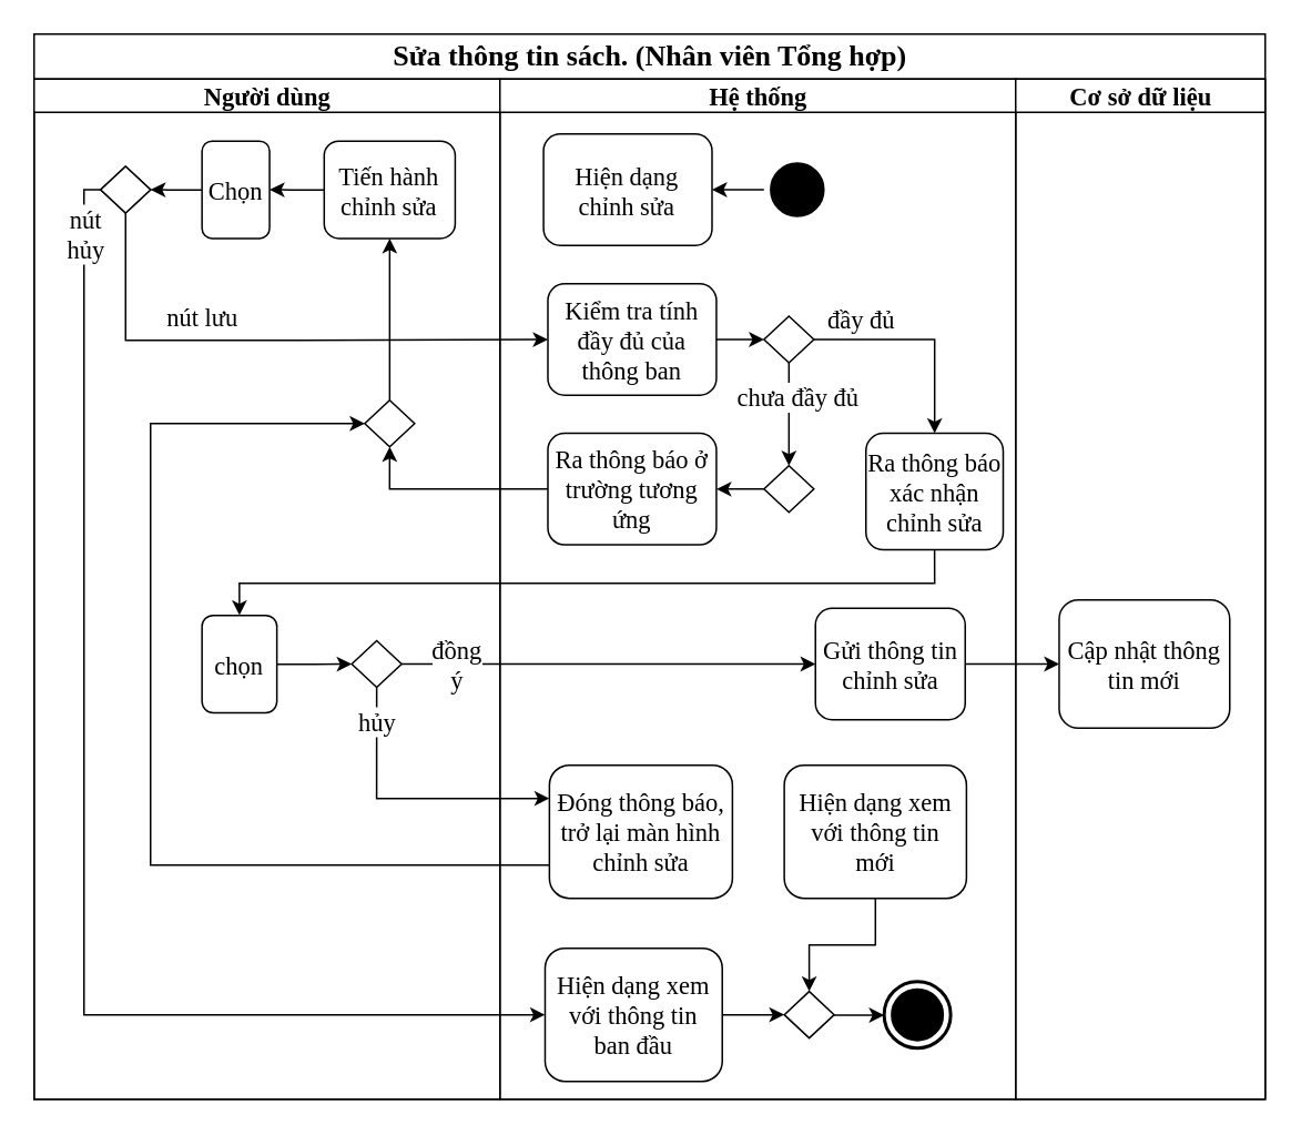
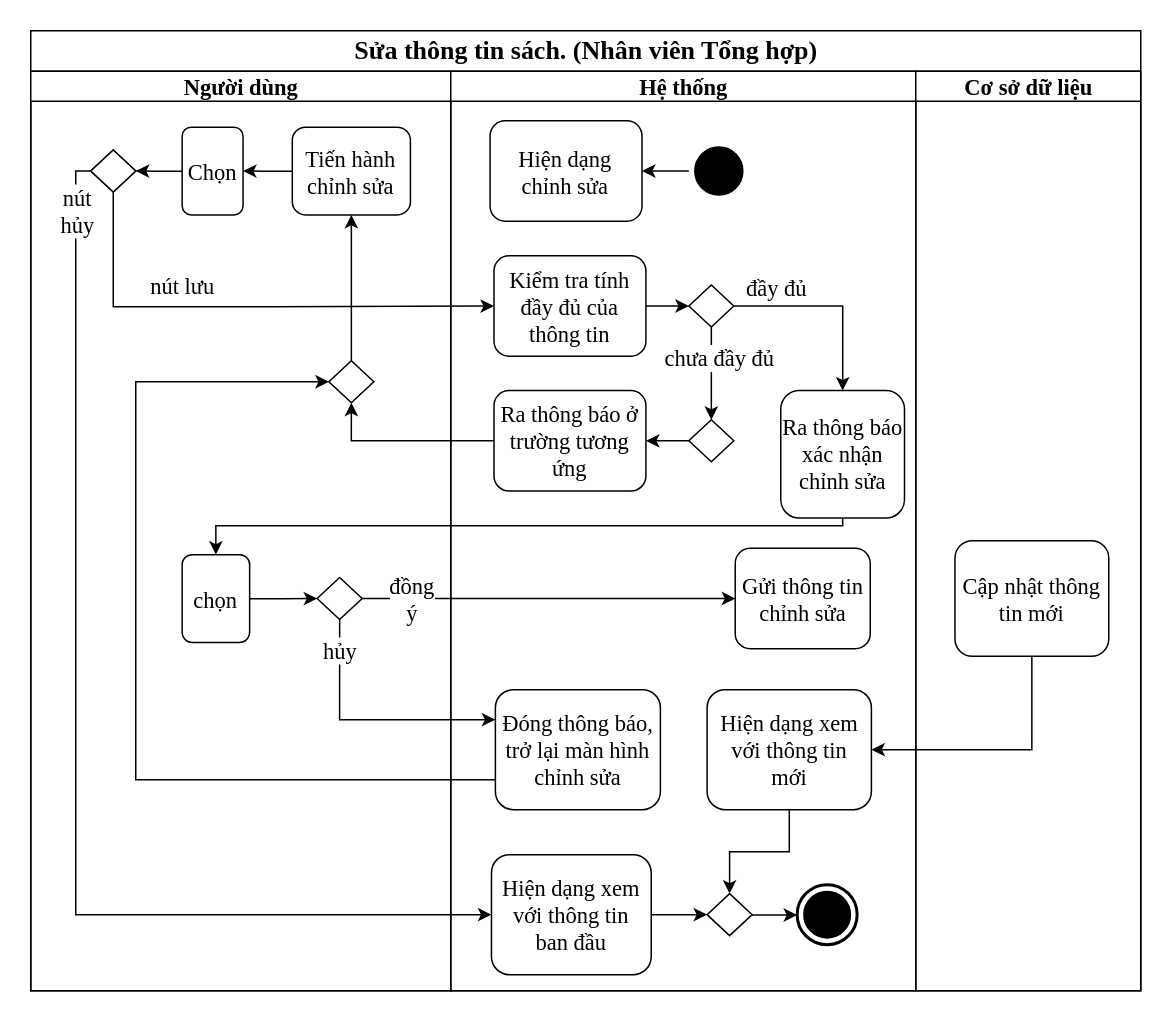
  <mxCell id="0" />
  <mxCell id="1" parent="0" />
  <mxCell id="2" value="&lt;span style=&quot;font-size: 13pt ; line-height: 107% ; font-family: &amp;#34;times new roman&amp;#34; , serif&quot;&gt;Sửa thông tin sách. (Nhân viên Tổng hợp)&lt;/span&gt;" style="swimlane;html=1;childLayout=stackLayout;resizeParent=1;resizeParentMax=0;startSize=27;rounded=0;glass=0;fontSize=15;fontFamily=Times New Roman;" parent="1" vertex="1"><mxGeometry x="20" y="20" width="740" height="640" as="geometry" /></mxCell>
  <mxCell id="3" value="Người dùng" style="swimlane;html=1;startSize=20;fontSize=15;fontFamily=Times New Roman;" parent="2" vertex="1"><mxGeometry y="27" width="280" height="613" as="geometry"><mxRectangle y="20" width="30" height="460" as="alternateBounds" /></mxGeometry></mxCell>
  <mxCell id="4" value="" style="shape=rhombus;html=1;verticalLabelPosition=bottom;verticalAlignment=top;rounded=0;glass=0;strokeColor=#000000;fontFamily=Times New Roman;fontSize=15;" parent="3" vertex="1"><mxGeometry x="40" y="52.5" width="30" height="28" as="geometry" /></mxCell>
  <mxCell id="5" style="edgeStyle=orthogonalEdgeStyle;rounded=0;orthogonalLoop=1;jettySize=auto;html=1;entryX=1;entryY=0.5;entryDx=0;entryDy=0;" parent="3" source="8" target="7" edge="1"><mxGeometry relative="1" as="geometry" /></mxCell>
  <mxCell id="6" style="edgeStyle=orthogonalEdgeStyle;rounded=0;orthogonalLoop=1;jettySize=auto;html=1;entryX=1;entryY=0.5;entryDx=0;entryDy=0;" parent="3" source="7" target="4" edge="1"><mxGeometry relative="1" as="geometry" /></mxCell>
  <mxCell id="7" value="&lt;font face=&quot;times new roman, serif&quot;&gt;Chọn&lt;/font&gt;" style="shape=rect;html=1;rounded=1;whiteSpace=wrap;align=center;glass=0;strokeColor=#000000;fontFamily=Times New Roman;fontSize=15;" parent="3" vertex="1"><mxGeometry x="100.93" y="37.25" width="40.61" height="58.5" as="geometry" /></mxCell>
  <mxCell id="8" value="&lt;span style=&quot;font-family: &amp;#34;times new roman&amp;#34; , serif&quot;&gt;Tiến hành chỉnh sửa&lt;/span&gt;" style="shape=rect;html=1;rounded=1;whiteSpace=wrap;align=center;glass=0;strokeColor=#000000;fontFamily=Times New Roman;fontSize=15;" parent="3" vertex="1"><mxGeometry x="174.37" y="37.25" width="78.74" height="58.5" as="geometry" /></mxCell>
  <mxCell id="9" style="edgeStyle=orthogonalEdgeStyle;rounded=0;orthogonalLoop=1;jettySize=auto;html=1;entryX=0.5;entryY=1;entryDx=0;entryDy=0;" parent="3" source="10" target="8" edge="1"><mxGeometry relative="1" as="geometry" /></mxCell>
  <mxCell id="10" value="" style="shape=rhombus;html=1;verticalLabelPosition=bottom;verticalAlignment=top;rounded=0;glass=0;strokeColor=#000000;fontFamily=Times New Roman;fontSize=15;" parent="3" vertex="1"><mxGeometry x="198.74" y="193" width="30" height="28" as="geometry" /></mxCell>
  <mxCell id="11" value="" style="shape=rhombus;html=1;verticalLabelPosition=bottom;verticalAlignment=top;rounded=0;glass=0;strokeColor=#000000;fontFamily=Times New Roman;fontSize=15;" parent="3" vertex="1"><mxGeometry x="190.93" y="337.5" width="30" height="28" as="geometry" /></mxCell>
  <mxCell id="12" style="edgeStyle=orthogonalEdgeStyle;rounded=0;orthogonalLoop=1;jettySize=auto;html=1;entryX=0;entryY=0.5;entryDx=0;entryDy=0;fontFamily=Times New Roman;fontSize=15;" parent="3" source="13" edge="1"><mxGeometry relative="1" as="geometry"><mxPoint x="190.93" y="351.5" as="targetPoint" /></mxGeometry></mxCell>
  <mxCell id="13" value="&lt;font face=&quot;times new roman, serif&quot;&gt;chọn&lt;/font&gt;" style="shape=rect;html=1;rounded=1;whiteSpace=wrap;align=center;glass=0;strokeColor=#000000;fontFamily=Times New Roman;fontSize=15;" parent="3" vertex="1"><mxGeometry x="100.93" y="322.25" width="45" height="58.5" as="geometry" /></mxCell>
  <mxCell id="14" value="Hệ thống" style="swimlane;html=1;startSize=20;fontSize=15;fontFamily=Times New Roman;" parent="2" vertex="1"><mxGeometry x="280" y="27" width="310" height="613" as="geometry" /></mxCell>
  <mxCell id="15" style="edgeStyle=orthogonalEdgeStyle;rounded=0;orthogonalLoop=1;jettySize=auto;html=1;entryX=1;entryY=0.5;entryDx=0;entryDy=0;" parent="14" source="25" target="24" edge="1"><mxGeometry relative="1" as="geometry" /></mxCell>
  <mxCell id="16" style="edgeStyle=orthogonalEdgeStyle;rounded=0;orthogonalLoop=1;jettySize=auto;html=1;entryX=0;entryY=0.5;entryDx=0;entryDy=0;" parent="14" source="20" target="23" edge="1"><mxGeometry relative="1" as="geometry" /></mxCell>
  <mxCell id="17" style="edgeStyle=orthogonalEdgeStyle;rounded=0;orthogonalLoop=1;jettySize=auto;html=1;entryX=1;entryY=0.5;entryDx=0;entryDy=0;" parent="14" source="18" target="19" edge="1"><mxGeometry relative="1" as="geometry" /></mxCell>
  <mxCell id="18" value="" style="shape=rhombus;html=1;verticalLabelPosition=bottom;verticalAlignment=top;rounded=0;glass=0;strokeColor=#000000;fontFamily=Times New Roman;fontSize=15;" parent="14" vertex="1"><mxGeometry x="158.72" y="232.38" width="30" height="28" as="geometry" /></mxCell>
  <mxCell id="19" value="Ra thông báo ở trường tương ứng" style="shape=rect;html=1;rounded=1;whiteSpace=wrap;align=center;glass=0;strokeColor=#000000;fontFamily=Times New Roman;fontSize=15;" parent="14" vertex="1"><mxGeometry x="28.83" y="212.88" width="101.28" height="67" as="geometry" /></mxCell>
- <mxCell id="20" value="Kiểm tra tính đầy đủ của thông ban" style="shape=rect;html=1;rounded=1;whiteSpace=wrap;align=center;glass=0;strokeColor=#000000;fontFamily=Times New Roman;fontSize=15;" parent="14" vertex="1"><mxGeometry x="28.83" y="123" width="101.28" height="67" as="geometry" /></mxCell>
+ <mxCell id="20" value="Kiểm tra tính đầy đủ của thông tin" style="shape=rect;html=1;rounded=1;whiteSpace=wrap;align=center;glass=0;strokeColor=#000000;fontFamily=Times New Roman;fontSize=15;" parent="14" vertex="1"><mxGeometry x="28.83" y="123" width="101.28" height="67" as="geometry" /></mxCell>
  <mxCell id="21" style="edgeStyle=orthogonalEdgeStyle;rounded=0;orthogonalLoop=1;jettySize=auto;html=1;exitX=0.5;exitY=1;exitDx=0;exitDy=0;entryX=0.5;entryY=0;entryDx=0;entryDy=0;" parent="14" source="23" target="18" edge="1"><mxGeometry relative="1" as="geometry"><mxPoint x="174" y="223" as="targetPoint" /></mxGeometry></mxCell>
  <mxCell id="22" value="&lt;span style=&quot;font-family: &amp;#34;times new roman&amp;#34; ; font-size: 15px&quot;&gt;chưa đầy đủ&lt;/span&gt;" style="edgeLabel;html=1;align=center;verticalAlign=middle;resizable=0;points=[];" parent="21" vertex="1" connectable="0"><mxGeometry x="0.329" relative="1" as="geometry"><mxPoint x="5.0" y="-21.45" as="offset" /></mxGeometry></mxCell>
  <mxCell id="23" value="" style="shape=rhombus;html=1;verticalLabelPosition=bottom;verticalAlignment=top;rounded=0;glass=0;strokeColor=#000000;fontFamily=Times New Roman;fontSize=15;" parent="14" vertex="1"><mxGeometry x="158.72" y="142.5" width="30" height="28" as="geometry" /></mxCell>
  <mxCell id="24" value="Hiện dạng chỉnh sửa" style="shape=rect;html=1;rounded=1;whiteSpace=wrap;align=center;glass=0;strokeColor=#000000;fontFamily=Times New Roman;fontSize=15;" parent="14" vertex="1"><mxGeometry x="26.22" y="33" width="101.28" height="67" as="geometry" /></mxCell>
  <mxCell id="25" value="" style="ellipse;html=1;shape=startState;fillColor=#000000;strokeColor=#000000;rounded=0;glass=0;fontFamily=Times New Roman;fontSize=15;" parent="14" vertex="1"><mxGeometry x="158.72" y="46.5" width="40" height="40" as="geometry" /></mxCell>
- <mxCell id="26" value="&lt;span style=&quot;font-size: 15px ; line-height: 107% ; font-family: &amp;#34;times new roman&amp;#34; , serif&quot;&gt;Ra thông báo xác nhận chỉnh sửa&lt;/span&gt;" style="shape=rect;html=1;rounded=1;whiteSpace=wrap;align=center;glass=0;strokeColor=#000000;fontFamily=Times New Roman;fontSize=15;" parent="14" vertex="1"><mxGeometry x="220" y="212.88" width="82.5" height="70" as="geometry" /></mxCell>
+ <mxCell id="26" value="&lt;span style=&quot;font-size: 15px ; line-height: 107% ; font-family: &amp;#34;times new roman&amp;#34; , serif&quot;&gt;Ra thông báo xác nhận chỉnh sửa&lt;/span&gt;" style="shape=rect;html=1;rounded=1;whiteSpace=wrap;align=center;glass=0;strokeColor=#000000;fontFamily=Times New Roman;fontSize=15;" parent="14" vertex="1"><mxGeometry x="220" y="212.88" width="82.5" height="85" as="geometry" /></mxCell>
  <mxCell id="27" value="" style="edgeStyle=orthogonalEdgeStyle;rounded=0;orthogonalLoop=1;jettySize=auto;html=1;" parent="14" source="23" target="26" edge="1"><mxGeometry relative="1" as="geometry"><mxPoint x="335.22" y="156.5" as="targetPoint" /></mxGeometry></mxCell>
  <mxCell id="28" value="&lt;font face=&quot;Times New Roman&quot;&gt;&lt;span style=&quot;font-size: 15px&quot;&gt;đầy đủ&lt;/span&gt;&lt;/font&gt;" style="edgeLabel;html=1;align=center;verticalAlign=middle;resizable=0;points=[];" parent="27" vertex="1" connectable="0"><mxGeometry x="-0.291" y="-1" relative="1" as="geometry"><mxPoint x="-17.89" y="-14.5" as="offset" /></mxGeometry></mxCell>
  <mxCell id="29" value="&lt;font face=&quot;times new roman, serif&quot;&gt;Đóng thông báo, trở lại màn hình chỉnh sửa&lt;/font&gt;" style="shape=rect;html=1;rounded=1;whiteSpace=wrap;align=center;glass=0;strokeColor=#000000;fontFamily=Times New Roman;fontSize=15;" parent="14" vertex="1"><mxGeometry x="29.76" y="412.25" width="110" height="80" as="geometry" /></mxCell>
  <mxCell id="30" value="&lt;span style=&quot;font-family: &amp;#34;times new roman&amp;#34; , serif&quot;&gt;Hiện dạng xem với thông tin &lt;br&gt;ban đầu&lt;/span&gt;" style="shape=rect;html=1;rounded=1;whiteSpace=wrap;align=center;glass=0;strokeColor=#000000;fontFamily=Times New Roman;fontSize=15;" parent="14" vertex="1"><mxGeometry x="27.15" y="522.25" width="106.5" height="80" as="geometry" /></mxCell>
  <mxCell id="31" value="" style="edgeStyle=orthogonalEdgeStyle;rounded=0;orthogonalLoop=1;jettySize=auto;html=1;endArrow=classic;endFill=1;fontFamily=Times New Roman;fontSize=15;exitX=0.953;exitY=0.51;exitDx=0;exitDy=0;exitPerimeter=0;entryX=0;entryY=0.5;entryDx=0;entryDy=0;entryPerimeter=0;" parent="14" source="33" target="37" edge="1"><mxGeometry relative="1" as="geometry"><mxPoint x="218.15" y="562.284" as="sourcePoint" /><mxPoint x="220.93" y="562.25" as="targetPoint" /></mxGeometry></mxCell>
  <mxCell id="32" value="" style="edgeStyle=orthogonalEdgeStyle;rounded=0;orthogonalLoop=1;jettySize=auto;html=1;fontSize=15;entryX=0;entryY=0.5;entryDx=0;entryDy=0;" parent="14" source="30" target="33" edge="1"><mxGeometry relative="1" as="geometry"><mxPoint x="417.15" y="645.75" as="sourcePoint" /><mxPoint x="169.65" y="562.284" as="targetPoint" /></mxGeometry></mxCell>
  <mxCell id="33" value="" style="shape=rhombus;html=1;verticalLabelPosition=bottom;verticalAlignment=top;rounded=0;glass=0;strokeColor=#000000;fontFamily=Times New Roman;fontSize=15;" parent="14" vertex="1"><mxGeometry x="170.91" y="548.25" width="30" height="28" as="geometry" /></mxCell>
  <mxCell id="34" value="&lt;span style=&quot;font-size: 15px ; line-height: 107% ; font-family: &amp;#34;times new roman&amp;#34; , serif&quot;&gt;Gửi thông tin chỉnh sửa&lt;/span&gt;" style="shape=rect;html=1;rounded=1;whiteSpace=wrap;align=center;glass=0;strokeColor=#000000;fontFamily=Times New Roman;fontSize=15;" parent="14" vertex="1"><mxGeometry x="189.65" y="318" width="90.02" height="67" as="geometry" /></mxCell>
  <mxCell id="35" style="edgeStyle=orthogonalEdgeStyle;rounded=0;orthogonalLoop=1;jettySize=auto;html=1;entryX=0.5;entryY=0;entryDx=0;entryDy=0;" parent="14" source="36" target="33" edge="1"><mxGeometry relative="1" as="geometry" /></mxCell>
  <mxCell id="36" value="&lt;font face=&quot;times new roman, serif&quot;&gt;Hiện dạng xem với thông tin&lt;br&gt;mới&lt;/font&gt;" style="shape=rect;html=1;rounded=1;whiteSpace=wrap;align=center;glass=0;strokeColor=#000000;fontFamily=Times New Roman;fontSize=15;" parent="14" vertex="1"><mxGeometry x="170.91" y="412.25" width="109.52" height="80" as="geometry" /></mxCell>
  <mxCell id="37" value="" style="html=1;shape=mxgraph.sysml.actFinal;strokeWidth=2;verticalLabelPosition=bottom;verticalAlignment=top;" parent="14" vertex="1"><mxGeometry x="230.93" y="542.25" width="40" height="40" as="geometry" /></mxCell>
  <mxCell id="38" value="" style="edgeStyle=orthogonalEdgeStyle;rounded=0;orthogonalLoop=1;jettySize=auto;html=1;fontSize=15;exitX=0;exitY=0.75;exitDx=0;exitDy=0;entryX=0;entryY=0.5;entryDx=0;entryDy=0;" parent="2" source="29" target="10" edge="1"><mxGeometry relative="1" as="geometry"><mxPoint x="70" y="360" as="targetPoint" /><Array as="points"><mxPoint x="70" y="499" /><mxPoint x="70" y="234" /></Array><mxPoint x="318" y="811.5" as="sourcePoint" /></mxGeometry></mxCell>
  <mxCell id="39" value="Cơ sở dữ liệu" style="swimlane;html=1;startSize=20;fontSize=15;fontFamily=Times New Roman;" parent="2" vertex="1"><mxGeometry x="590" y="27" width="150" height="613" as="geometry" /></mxCell>
  <mxCell id="40" value="&lt;span style=&quot;font-size: 15px ; line-height: 107% ; font-family: &amp;#34;times new roman&amp;#34; , serif&quot;&gt;Cập nhật thông tin mới&lt;/span&gt;" style="shape=rect;html=1;rounded=1;whiteSpace=wrap;align=center;glass=0;strokeColor=#000000;fontFamily=Times New Roman;fontSize=15;" parent="39" vertex="1"><mxGeometry x="26.15" y="313" width="102.52" height="77" as="geometry" /></mxCell>
  <mxCell id="41" value="" style="edgeStyle=orthogonalEdgeStyle;rounded=0;orthogonalLoop=1;jettySize=auto;html=1;exitX=0;exitY=0.5;exitDx=0;exitDy=0;entryX=0;entryY=0.5;entryDx=0;entryDy=0;" parent="2" source="4" target="30" edge="1"><mxGeometry relative="1" as="geometry"><mxPoint x="20" y="70" as="sourcePoint" /><mxPoint x="290" y="740" as="targetPoint" /><Array as="points"><mxPoint x="30" y="94" /><mxPoint x="30" y="589" /></Array></mxGeometry></mxCell>
  <mxCell id="42" value="&lt;span style=&quot;font-family: &amp;#34;times new roman&amp;#34; ; font-size: 15px&quot;&gt;nút&lt;br&gt;hủy&lt;br&gt;&lt;/span&gt;" style="edgeLabel;html=1;align=center;verticalAlign=middle;resizable=0;points=[];" parent="41" vertex="1" connectable="0"><mxGeometry x="-0.875" y="-2" relative="1" as="geometry"><mxPoint x="2" y="-13.5" as="offset" /></mxGeometry></mxCell>
  <mxCell id="43" style="edgeStyle=orthogonalEdgeStyle;rounded=0;orthogonalLoop=1;jettySize=auto;html=1;entryX=0;entryY=0.5;entryDx=0;entryDy=0;exitX=0.5;exitY=1;exitDx=0;exitDy=0;" parent="2" source="4" target="20" edge="1"><mxGeometry relative="1" as="geometry"><mxPoint x="160" y="179.25" as="targetPoint" /><Array as="points"><mxPoint x="55" y="184" /><mxPoint x="160" y="184" /></Array></mxGeometry></mxCell>
  <mxCell id="44" value="&lt;font face=&quot;Times New Roman&quot; style=&quot;font-size: 15px&quot;&gt;nút lưu&lt;/font&gt;" style="edgeLabel;html=1;align=center;verticalAlign=middle;resizable=0;points=[];" parent="43" vertex="1" connectable="0"><mxGeometry x="-0.253" y="1" relative="1" as="geometry"><mxPoint x="-0.98" y="-13.53" as="offset" /></mxGeometry></mxCell>
  <mxCell id="45" style="edgeStyle=orthogonalEdgeStyle;rounded=0;orthogonalLoop=1;jettySize=auto;html=1;entryX=0.5;entryY=1;entryDx=0;entryDy=0;" parent="2" source="19" target="10" edge="1"><mxGeometry relative="1" as="geometry"><mxPoint x="380" y="273.38" as="targetPoint" /></mxGeometry></mxCell>
  <mxCell id="46" style="edgeStyle=orthogonalEdgeStyle;rounded=0;orthogonalLoop=1;jettySize=auto;html=1;entryX=0.5;entryY=0;entryDx=0;entryDy=0;exitX=0.5;exitY=1;exitDx=0;exitDy=0;" parent="2" source="26" target="13" edge="1"><mxGeometry relative="1" as="geometry"><Array as="points"><mxPoint x="541" y="330" /><mxPoint x="123" y="330" /></Array></mxGeometry></mxCell>
  <mxCell id="47" value="" style="edgeStyle=orthogonalEdgeStyle;rounded=0;orthogonalLoop=1;jettySize=auto;html=1;entryX=0;entryY=0.5;entryDx=0;entryDy=0;fontSize=15;exitX=1;exitY=0.5;exitDx=0;exitDy=0;" parent="2" source="11" target="34" edge="1"><mxGeometry relative="1" as="geometry"><mxPoint x="402.91" y="397.25" as="targetPoint" /><Array as="points"><mxPoint x="420.93" y="378.25" /><mxPoint x="420.93" y="378.25" /></Array><mxPoint x="240.93" y="378.5" as="sourcePoint" /></mxGeometry></mxCell>
  <mxCell id="48" value="đồng&lt;br&gt;ý" style="edgeLabel;html=1;align=center;verticalAlign=middle;resizable=0;points=[];fontSize=15;fontFamily=Times New Roman;" parent="47" vertex="1" connectable="0"><mxGeometry x="0.279" y="1" relative="1" as="geometry"><mxPoint x="-126.2" y="1.03" as="offset" /></mxGeometry></mxCell>
  <mxCell id="49" value="" style="edgeStyle=orthogonalEdgeStyle;rounded=0;orthogonalLoop=1;jettySize=auto;html=1;endArrow=classic;endFill=1;fontFamily=Times New Roman;fontSize=15;entryX=0;entryY=0.25;entryDx=0;entryDy=0;exitX=0.5;exitY=1;exitDx=0;exitDy=0;" parent="2" source="11" target="29" edge="1"><mxGeometry relative="1" as="geometry"><mxPoint x="267.93" y="629.25" as="targetPoint" /><Array as="points"><mxPoint x="205.93" y="459.25" /></Array><mxPoint x="215.93" y="400.0" as="sourcePoint" /></mxGeometry></mxCell>
  <mxCell id="50" value="hủy" style="edgeLabel;html=1;align=center;verticalAlign=middle;resizable=0;points=[];fontSize=15;fontFamily=Times New Roman;" parent="49" vertex="1" connectable="0"><mxGeometry x="-0.488" y="-2" relative="1" as="geometry"><mxPoint x="2" y="-23.95" as="offset" /></mxGeometry></mxCell>
- <mxCell id="51" value="" style="edgeStyle=orthogonalEdgeStyle;rounded=0;orthogonalLoop=1;jettySize=auto;html=1;exitX=1;exitY=0.5;exitDx=0;exitDy=0;fontSize=15;" parent="2" source="34" target="40" edge="1"><mxGeometry relative="1" as="geometry"><mxPoint x="470.91" y="449.25" as="sourcePoint" /><mxPoint x="628.41" y="469.25" as="targetPoint" /><Array as="points" /></mxGeometry></mxCell>
+ <mxCell id="52" style="edgeStyle=orthogonalEdgeStyle;rounded=0;orthogonalLoop=1;jettySize=auto;html=1;entryX=1;entryY=0.5;entryDx=0;entryDy=0;exitX=0.5;exitY=1;exitDx=0;exitDy=0;" parent="2" source="40" target="36" edge="1"><mxGeometry relative="1" as="geometry"><mxPoint x="492.91" y="547.25" as="targetPoint" /><Array as="points"><mxPoint x="667.93" y="479.25" /></Array></mxGeometry></mxCell>
  <mxCell id="53" value="" style="shape=rhombus;html=1;verticalLabelPosition=bottom;verticalAlignment=top;rounded=0;glass=0;strokeColor=#000000;fontFamily=Times New Roman;fontSize=15;" parent="1" vertex="1"><mxGeometry x="60" y="99.5" width="30" height="28" as="geometry" /></mxCell>
